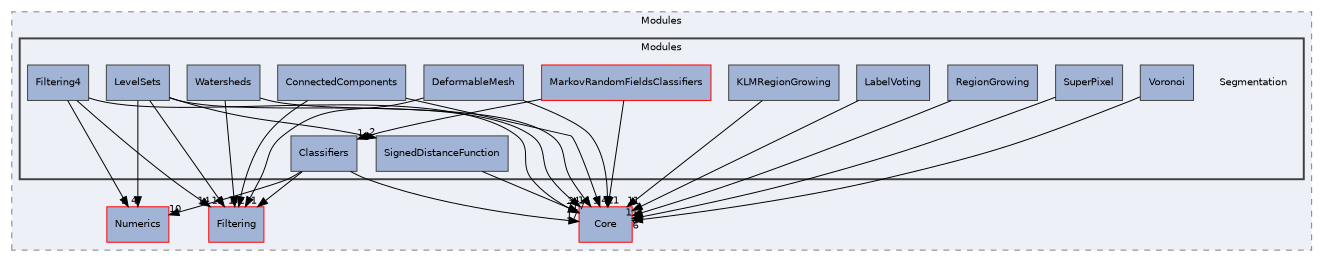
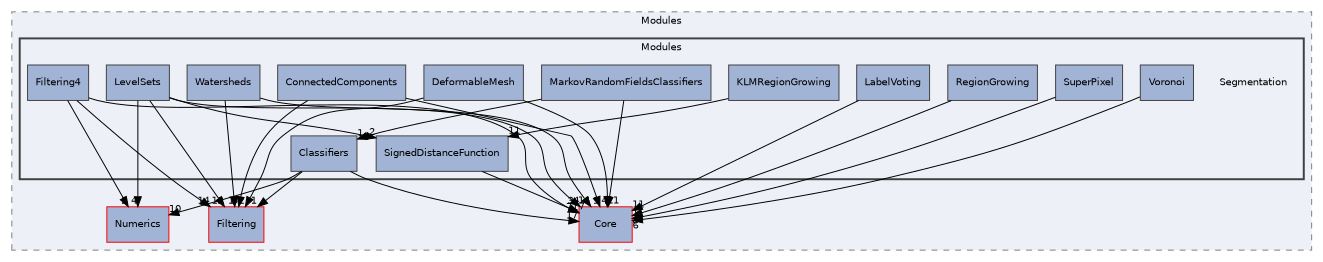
  digraph {
    compound=true
    node [fontname=Helvetica fontsize=10 shape=box color=grey25 fillcolor="#a2b4d6" style="filled,"]
    edge [fontname=Helvetica fontsize=10 headlabel=1 labeldistance=1.5 labelfontname=Helvetica labelfontsize=10]
    n1 [label=Segmentation shape=plaintext color="" fillcolor="" style=""]
    n2 [label=Classifiers]
    n3 [label=ConnectedComponents]
    n4 [label=DeformableMesh]
    n5 [label=KLMRegionGrowing]
    n6 [label=LabelVoting]
    n7 [label=LevelSets]
    n8 [label=Filtering4]
-   n9 [color=red label=MarkovRandomFieldsClassifiers]
+   n9 [label=MarkovRandomFieldsClassifiers]
    n10 [label=RegionGrowing]
    n11 [label=SignedDistanceFunction]
    n12 [label=SuperPixel]
    n13 [label=Voronoi]
    n14 [label=Watersheds]
    n15 [color=red label=Numerics]
    n16 [color=red label=Filtering]
    n17 [color=red label=Core]
    subgraph cluster_1 {
      bgcolor="#edf0f7"
      fontname=Helvetica
      fontsize=10
      label=Modules
      pencolor=grey50
      style="filled,dashed,"
      n15
      n16
      n17
      subgraph cluster_2 {
        bgcolor="#edf0f7"
        fontname=Helvetica
        fontsize=10
        label=Modules
        pencolor=grey25
        style="filled,bold,"
        n1
        n2
        n3
        n4
        n5
        n6
        n7
        n8
        n9
        n10
        n11
        n12
        n13
        n14
      }
    }
    n2 -> n15 [headlabel=10]
    n2 -> n16
    n2 -> n17 [headlabel=17]
    n3 -> n16 [headlabel=3]
    n3 -> n17 [headlabel=9]
    n4 -> n16 [headlabel=2]
    n4 -> n17 [headlabel=11]
-   n5 -> n17 [headlabel=11]
+   n5 -> n11 [headlabel=11]
    n6 -> n17 [headlabel=11]
    n7 -> n11 [headlabel=2]
    n7 -> n15 [headlabel=4]
    n7 -> n16 [headlabel=12]
    n7 -> n17 [headlabel=34]
    n8 -> n15 [headlabel=2]
    n8 -> n16 [headlabel=14]
    n8 -> n17 [headlabel=71]
    n9 -> n2
    n9 -> n17 [headlabel=4]
    n10 -> n17 [headlabel=8]
    n11 -> n17 [headlabel=7]
    n12 -> n17
    n13 -> n17 [headlabel=6]
    n14 -> n16
    n14 -> n17 [headlabel=14]
  }
